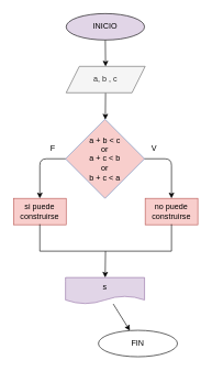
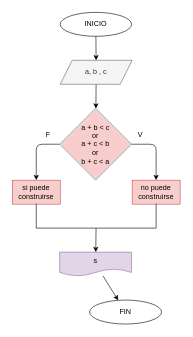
  <mxCell id="0" />
  <mxCell id="1" parent="0" />
  <mxCell id="2" value="" style="edgeStyle=none;html=1;" parent="1" source="3" target="5" edge="1"><mxGeometry relative="1" as="geometry" /></mxCell>
- <mxCell id="3" value="INICIO" style="ellipse;whiteSpace=wrap;html=1;fillColor=#e1d5e7;" parent="1" vertex="1"><mxGeometry x="100" y="20" width="119" height="40" as="geometry" /></mxCell>
+ <mxCell id="3" value="INICIO" style="ellipse;whiteSpace=wrap;html=1;" parent="1" vertex="1"><mxGeometry x="100" y="20" width="119" height="40" as="geometry" /></mxCell>
  <mxCell id="4" value="" style="edgeStyle=none;html=1;" parent="1" source="5" target="6" edge="1"><mxGeometry relative="1" as="geometry" /></mxCell>
  <mxCell id="5" value="a, b , c" style="shape=parallelogram;perimeter=parallelogramPerimeter;whiteSpace=wrap;html=1;fixedSize=1;fillColor=#f5f5f5;strokeColor=#666666;fontColor=#333333;" parent="1" vertex="1"><mxGeometry x="100" y="100" width="120" height="40" as="geometry" /></mxCell>
  <mxCell id="6" value="a + b &amp;lt; c&lt;br&gt;or&lt;br&gt;a + c &amp;lt; b&lt;br&gt;or&lt;br&gt;b + c &amp;lt; a" style="rhombus;whiteSpace=wrap;html=1;fillColor=#f8cecc;strokeColor=#6c8ebf;" parent="1" vertex="1"><mxGeometry x="99" y="180" width="120" height="120" as="geometry" /></mxCell>
  <mxCell id="7" value="" style="edgeStyle=segmentEdgeStyle;endArrow=classic;html=1;exitX=0;exitY=0.5;exitDx=0;exitDy=0;" edge="1" parent="1" source="6"><mxGeometry width="50" height="50" relative="1" as="geometry"><mxPoint x="80" y="300" as="sourcePoint" /><mxPoint x="60" y="300" as="targetPoint" /></mxGeometry></mxCell>
  <mxCell id="8" value="" style="edgeStyle=segmentEdgeStyle;endArrow=classic;html=1;exitX=1;exitY=0.5;exitDx=0;exitDy=0;entryX=0.5;entryY=0;entryDx=0;entryDy=0;" edge="1" parent="1" source="6" target="12"><mxGeometry width="50" height="50" relative="1" as="geometry"><mxPoint x="109" y="250" as="sourcePoint" /><mxPoint x="260" y="300" as="targetPoint" /></mxGeometry></mxCell>
  <mxCell id="9" value="F" style="text;html=1;strokeColor=none;fillColor=none;align=center;verticalAlign=middle;whiteSpace=wrap;rounded=0;" vertex="1" parent="1"><mxGeometry x="50" y="210" width="60" height="30" as="geometry" /></mxCell>
  <mxCell id="10" value="V" style="text;html=1;strokeColor=none;fillColor=none;align=center;verticalAlign=middle;whiteSpace=wrap;rounded=0;" vertex="1" parent="1"><mxGeometry x="204" y="210" width="60" height="30" as="geometry" /></mxCell>
  <mxCell id="11" value="si puede construirse" style="rounded=0;whiteSpace=wrap;html=1;fillColor=#f8cecc;strokeColor=#b85450;" vertex="1" parent="1"><mxGeometry x="20" y="300" width="80" height="40" as="geometry" /></mxCell>
  <mxCell id="12" value="&lt;span&gt;no puede construirse&lt;/span&gt;" style="rounded=0;whiteSpace=wrap;html=1;fillColor=#f8cecc;strokeColor=#b85450;" vertex="1" parent="1"><mxGeometry x="220" y="300" width="80" height="40" as="geometry" /></mxCell>
  <mxCell id="13" value="" style="edgeStyle=none;html=1;" edge="1" parent="1" source="14" target="16"><mxGeometry relative="1" as="geometry" /></mxCell>
  <mxCell id="14" value="" style="shape=partialRectangle;whiteSpace=wrap;html=1;bottom=1;right=1;left=1;top=0;fillColor=none;routingCenterX=-0.5;" vertex="1" parent="1"><mxGeometry x="60" y="340" width="200" height="40" as="geometry" /></mxCell>
  <mxCell id="15" value="" style="edgeStyle=none;html=1;" edge="1" parent="1" source="16" target="17"><mxGeometry relative="1" as="geometry" /></mxCell>
  <mxCell id="16" value="s" style="shape=document;whiteSpace=wrap;html=1;boundedLbl=1;fillColor=#e1d5e7;strokeColor=#9673a6;" vertex="1" parent="1"><mxGeometry x="99" y="420" width="120" height="40" as="geometry" /></mxCell>
  <mxCell id="17" value="FIN" style="ellipse;whiteSpace=wrap;html=1;fillColor=none;" vertex="1" parent="1"><mxGeometry x="149" y="500" width="120" height="40" as="geometry" /></mxCell>
